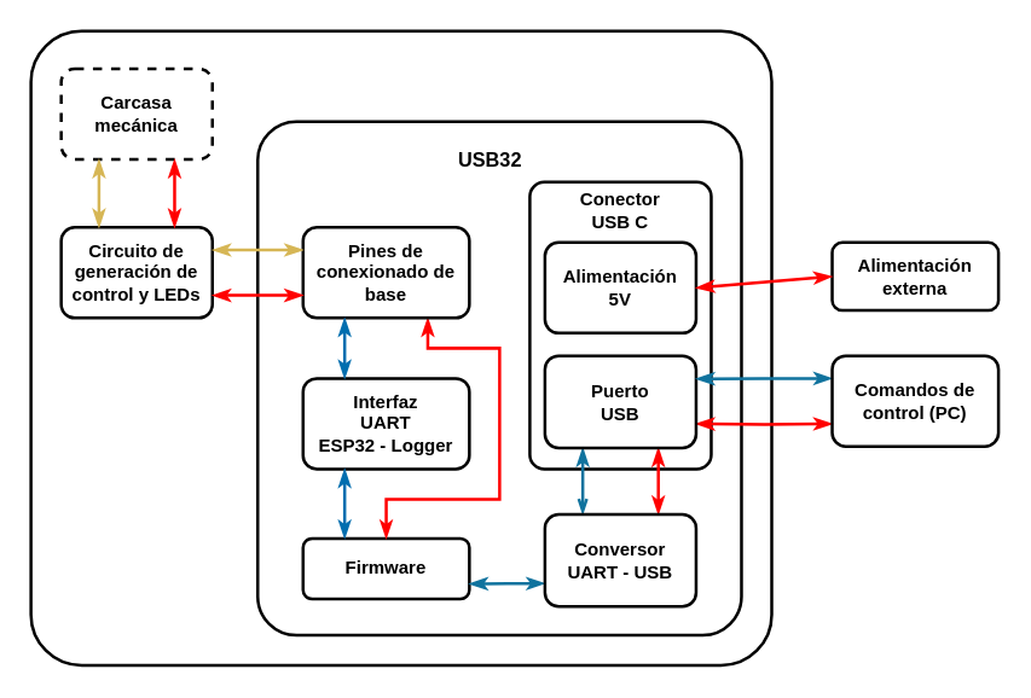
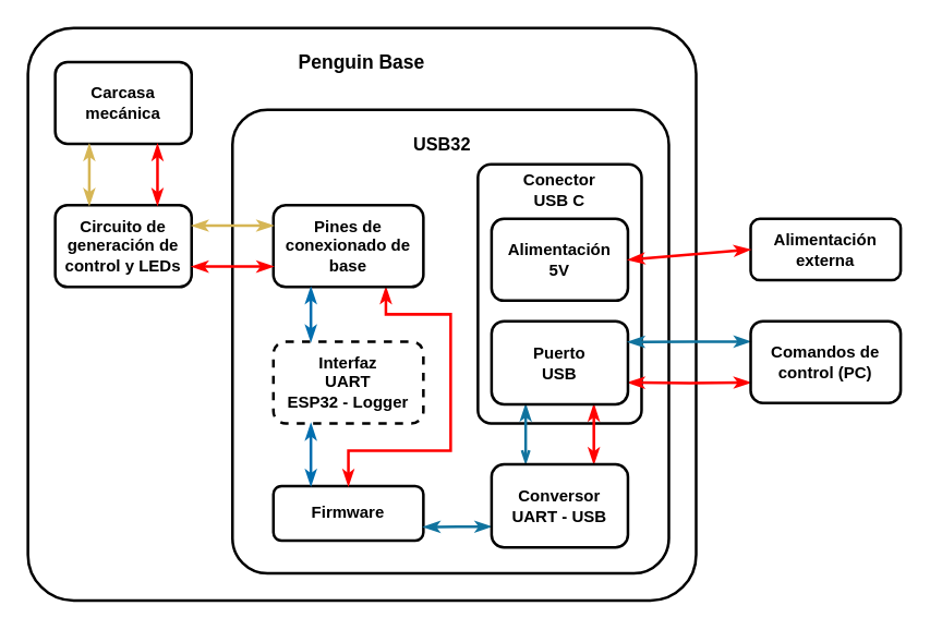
  <mxCell id="0" />
  <mxCell id="1" parent="0" />
  <mxCell id="2" value="" style="rounded=1;whiteSpace=wrap;html=1;arcSize=8;fillColor=none;strokeWidth=2;" parent="1" vertex="1"><mxGeometry x="20" y="20" width="490" height="420" as="geometry" /></mxCell>
  <mxCell id="3" value="" style="rounded=1;whiteSpace=wrap;html=1;arcSize=8;fillColor=none;strokeWidth=2;" parent="1" vertex="1"><mxGeometry x="170" y="80" width="320" height="340" as="geometry" /></mxCell>
  <mxCell id="4" value="" style="rounded=1;whiteSpace=wrap;html=1;arcSize=8;fillColor=none;strokeWidth=2;" vertex="1" parent="1"><mxGeometry x="350" y="120" width="120" height="190" as="geometry" /></mxCell>
  <mxCell id="5" style="edgeStyle=orthogonalEdgeStyle;rounded=0;orthogonalLoop=1;jettySize=auto;html=1;entryX=0;entryY=0.75;entryDx=0;entryDy=0;endArrow=classicThin;endFill=1;startArrow=classicThin;startFill=1;strokeWidth=2;fillColor=#fad9d5;strokeColor=#ff0000;" edge="1" parent="1" target="28"><mxGeometry relative="1" as="geometry"><mxPoint x="460" y="280" as="sourcePoint" /></mxGeometry></mxCell>
  <mxCell id="6" style="edgeStyle=orthogonalEdgeStyle;rounded=0;orthogonalLoop=1;jettySize=auto;html=1;exitX=0.25;exitY=1;exitDx=0;exitDy=0;entryX=0.25;entryY=0;entryDx=0;entryDy=0;startArrow=classicThin;startFill=1;endArrow=openThin;endFill=0;fillColor=#b1ddf0;strokeColor=#10739e;strokeWidth=2;" edge="1" parent="1" source="8" target="30"><mxGeometry relative="1" as="geometry" /></mxCell>
  <mxCell id="7" style="edgeStyle=orthogonalEdgeStyle;rounded=0;orthogonalLoop=1;jettySize=auto;html=1;exitX=0.75;exitY=1;exitDx=0;exitDy=0;entryX=0.75;entryY=0;entryDx=0;entryDy=0;startArrow=classicThin;startFill=1;endArrow=classicThin;endFill=1;strokeWidth=2;strokeColor=#ff0000;" edge="1" parent="1" source="8" target="30"><mxGeometry relative="1" as="geometry" /></mxCell>
  <mxCell id="8" value="&lt;b&gt;Puerto&lt;br&gt;USB&lt;br&gt;&lt;/b&gt;" style="rounded=1;whiteSpace=wrap;html=1;fillColor=none;strokeWidth=2;" parent="1" vertex="1"><mxGeometry x="360" y="235" width="100" height="61" as="geometry" /></mxCell>
- <mxCell id="9" value="&lt;b&gt;Interfaz&lt;br&gt;UART&lt;br&gt;ESP32 - Logger&lt;br&gt;&lt;/b&gt;" style="rounded=1;whiteSpace=wrap;html=1;fillColor=none;strokeWidth=2;" parent="1" vertex="1"><mxGeometry x="200" y="250" width="110" height="60" as="geometry" /></mxCell>
+ <mxCell id="9" value="&lt;b&gt;Interfaz&lt;br&gt;UART&lt;br&gt;ESP32 - Logger&lt;br&gt;&lt;/b&gt;" style="rounded=1;whiteSpace=wrap;html=1;fillColor=none;strokeWidth=2;dashed=1;" parent="1" vertex="1"><mxGeometry x="200" y="250" width="110" height="60" as="geometry" /></mxCell>
  <mxCell id="10" value="&lt;b&gt;Firmware&lt;/b&gt;" style="rounded=1;whiteSpace=wrap;html=1;fillColor=none;strokeWidth=2;" parent="1" vertex="1"><mxGeometry x="200" y="356" width="110" height="40" as="geometry" /></mxCell>
  <mxCell id="11" value="&lt;b&gt;Alimentación&lt;br&gt;5V&lt;br&gt;&lt;/b&gt;" style="rounded=1;whiteSpace=wrap;html=1;fillColor=none;strokeWidth=2;" parent="1" vertex="1"><mxGeometry x="360" y="160" width="100" height="60" as="geometry" /></mxCell>
  <mxCell id="12" value="USB32" style="text;html=1;strokeColor=none;fillColor=none;align=center;verticalAlign=middle;whiteSpace=wrap;rounded=0;fontStyle=1;fontSize=13;" parent="1" vertex="1"><mxGeometry x="294" y="90" width="60" height="30" as="geometry" /></mxCell>
  <mxCell id="13" value="Alimentación externa" style="rounded=1;whiteSpace=wrap;html=1;fontStyle=1;fillColor=none;strokeWidth=2;" parent="1" vertex="1"><mxGeometry x="550" y="160" width="110" height="45" as="geometry" /></mxCell>
  <mxCell id="14" value="" style="endArrow=classicThin;startArrow=classicThin;html=1;rounded=0;fillColor=#e51400;strokeColor=#ff0000;exitX=0;exitY=0.5;exitDx=0;exitDy=0;strokeWidth=2;startFill=1;endFill=1;entryX=1;entryY=0.5;entryDx=0;entryDy=0;" parent="1" source="13" edge="1" target="11"><mxGeometry width="50" height="50" relative="1" as="geometry"><mxPoint x="460" y="159.66" as="sourcePoint" /><mxPoint x="460" y="160" as="targetPoint" /><Array as="points" /></mxGeometry></mxCell>
  <mxCell id="15" style="edgeStyle=orthogonalEdgeStyle;rounded=0;orthogonalLoop=1;jettySize=auto;html=1;exitX=0.75;exitY=1;exitDx=0;exitDy=0;entryX=0.5;entryY=0;entryDx=0;entryDy=0;startArrow=classicThin;startFill=1;endArrow=classicThin;endFill=1;strokeWidth=2;strokeColor=#FF0000;" edge="1" parent="1" source="16" target="10"><mxGeometry relative="1" as="geometry"><Array as="points"><mxPoint x="283" y="230" /><mxPoint x="330" y="230" /><mxPoint x="330" y="330" /><mxPoint x="255" y="330" /></Array></mxGeometry></mxCell>
  <mxCell id="16" value="&lt;b&gt;Pines de conexionado de base&lt;br&gt;&lt;/b&gt;" style="rounded=1;whiteSpace=wrap;html=1;fillColor=none;strokeWidth=2;" parent="1" vertex="1"><mxGeometry x="200" y="150" width="110" height="60" as="geometry" /></mxCell>
+ <mxCell id="17" value="&lt;font style=&quot;font-size: 14px;&quot;&gt;Penguin Base&lt;/font&gt;" style="text;html=1;strokeColor=none;fillColor=none;align=center;verticalAlign=middle;whiteSpace=wrap;rounded=0;fontStyle=1;fontSize=13;" parent="1" vertex="1"><mxGeometry x="210" y="30" width="110" height="30" as="geometry" /></mxCell>
  <mxCell id="18" value="&lt;b&gt;Circuito de generación de control y LEDs&lt;br&gt;&lt;/b&gt;" style="rounded=1;whiteSpace=wrap;html=1;fillColor=none;strokeWidth=2;" parent="1" vertex="1"><mxGeometry x="40" y="150" width="100" height="60" as="geometry" /></mxCell>
- <mxCell id="19" value="&lt;b&gt;Carcasa mecánica&lt;br&gt;&lt;/b&gt;" style="rounded=1;whiteSpace=wrap;html=1;fillColor=none;strokeWidth=2;dashed=1;" parent="1" vertex="1"><mxGeometry x="40" y="45" width="100" height="60" as="geometry" /></mxCell>
+ <mxCell id="19" value="&lt;b&gt;Carcasa mecánica&lt;br&gt;&lt;/b&gt;" style="rounded=1;whiteSpace=wrap;html=1;fillColor=none;strokeWidth=2;" parent="1" vertex="1"><mxGeometry x="40" y="45" width="100" height="60" as="geometry" /></mxCell>
  <mxCell id="20" value="" style="endArrow=classicThin;startArrow=classicThin;html=1;rounded=0;fillColor=#e3c800;strokeColor=#d6b655;entryX=1;entryY=0.25;entryDx=0;entryDy=0;strokeWidth=2;exitX=0;exitY=0.25;exitDx=0;exitDy=0;edgeStyle=orthogonalEdgeStyle;startFill=1;endFill=1;" parent="1" source="16" target="18" edge="1"><mxGeometry width="50" height="50" relative="1" as="geometry"><mxPoint x="190" y="165" as="sourcePoint" /><mxPoint x="209" y="280" as="targetPoint" /></mxGeometry></mxCell>
  <mxCell id="21" value="" style="endArrow=classicThin;startArrow=classicThin;html=1;rounded=0;fillColor=#e51400;strokeColor=#ff0000;strokeWidth=2;entryX=0.75;entryY=1;entryDx=0;entryDy=0;exitX=0.75;exitY=0;exitDx=0;exitDy=0;startFill=1;endFill=1;" parent="1" source="18" target="19" edge="1"><mxGeometry width="50" height="50" relative="1" as="geometry"><mxPoint x="530" y="85" as="sourcePoint" /><mxPoint x="450" y="85" as="targetPoint" /><Array as="points" /></mxGeometry></mxCell>
  <mxCell id="22" value="" style="endArrow=classicThin;startArrow=classicThin;html=1;rounded=0;fillColor=#e3c800;strokeColor=#d6b655;entryX=0.25;entryY=0;entryDx=0;entryDy=0;strokeWidth=2;exitX=0.25;exitY=1;exitDx=0;exitDy=0;startFill=1;endFill=1;" parent="1" source="19" target="18" edge="1"><mxGeometry width="50" height="50" relative="1" as="geometry"><mxPoint x="200" y="215" as="sourcePoint" /><mxPoint x="150" y="215" as="targetPoint" /><Array as="points" /></mxGeometry></mxCell>
  <mxCell id="23" value="" style="endArrow=classicThin;startArrow=classicThin;html=1;rounded=0;entryX=0.25;entryY=0;entryDx=0;entryDy=0;exitX=0.25;exitY=1;exitDx=0;exitDy=0;fillColor=#dae8fc;strokeColor=#006eaf;strokeWidth=2;edgeStyle=orthogonalEdgeStyle;endFill=1;startFill=1;" parent="1" source="16" target="9" edge="1"><mxGeometry width="50" height="50" relative="1" as="geometry"><mxPoint x="380" y="235" as="sourcePoint" /><mxPoint x="279" y="200" as="targetPoint" /></mxGeometry></mxCell>
  <mxCell id="24" value="" style="endArrow=classicThin;startArrow=classicThin;html=1;rounded=0;fillColor=#e51400;strokeColor=#ff0000;strokeWidth=2;entryX=0;entryY=0.75;entryDx=0;entryDy=0;exitX=1;exitY=0.75;exitDx=0;exitDy=0;startFill=1;endFill=1;" parent="1" source="18" target="16" edge="1"><mxGeometry width="50" height="50" relative="1" as="geometry"><mxPoint x="100" y="160" as="sourcePoint" /><mxPoint x="190" y="195" as="targetPoint" /><Array as="points" /></mxGeometry></mxCell>
  <mxCell id="25" value="&lt;b&gt;Conector USB C&lt;/b&gt;" style="text;html=1;strokeColor=none;fillColor=none;align=center;verticalAlign=middle;whiteSpace=wrap;rounded=0;" vertex="1" parent="1"><mxGeometry x="380" y="124" width="60" height="30" as="geometry" /></mxCell>
  <mxCell id="26" value="" style="endArrow=classicThin;startArrow=classicThin;html=1;rounded=0;entryX=0.25;entryY=0;entryDx=0;entryDy=0;exitX=0.25;exitY=1;exitDx=0;exitDy=0;fillColor=#dae8fc;strokeColor=#006eaf;strokeWidth=2;edgeStyle=orthogonalEdgeStyle;startFill=1;endFill=1;" edge="1" parent="1" source="9" target="10"><mxGeometry width="50" height="50" relative="1" as="geometry"><mxPoint x="238" y="220" as="sourcePoint" /><mxPoint x="238" y="260" as="targetPoint" /></mxGeometry></mxCell>
  <mxCell id="27" style="edgeStyle=orthogonalEdgeStyle;rounded=0;orthogonalLoop=1;jettySize=auto;html=1;exitX=0;exitY=0.25;exitDx=0;exitDy=0;entryX=1;entryY=0.25;entryDx=0;entryDy=0;startArrow=classicThin;startFill=1;endArrow=classicThin;endFill=1;strokeWidth=2;strokeColor=#10739e;fillColor=#b1ddf0;" edge="1" parent="1" source="28" target="8"><mxGeometry relative="1" as="geometry" /></mxCell>
  <mxCell id="28" value="Comandos de control (PC)" style="rounded=1;whiteSpace=wrap;html=1;fontStyle=1;fillColor=none;strokeWidth=2;" vertex="1" parent="1"><mxGeometry x="550" y="235" width="110" height="60" as="geometry" /></mxCell>
  <mxCell id="29" style="edgeStyle=orthogonalEdgeStyle;rounded=0;orthogonalLoop=1;jettySize=auto;html=1;exitX=0;exitY=0.75;exitDx=0;exitDy=0;entryX=1;entryY=0.75;entryDx=0;entryDy=0;endArrow=classicThin;endFill=1;startArrow=classicThin;startFill=1;strokeWidth=2;fillColor=#b1ddf0;strokeColor=#10739e;" edge="1" parent="1" source="30" target="10"><mxGeometry relative="1" as="geometry" /></mxCell>
  <mxCell id="30" value="&lt;b&gt;Conversor&lt;br&gt;UART&amp;nbsp;- USB&lt;br&gt;&lt;/b&gt;" style="rounded=1;whiteSpace=wrap;html=1;fillColor=none;strokeWidth=2;" vertex="1" parent="1"><mxGeometry x="360" y="340" width="100" height="61" as="geometry" /></mxCell>
